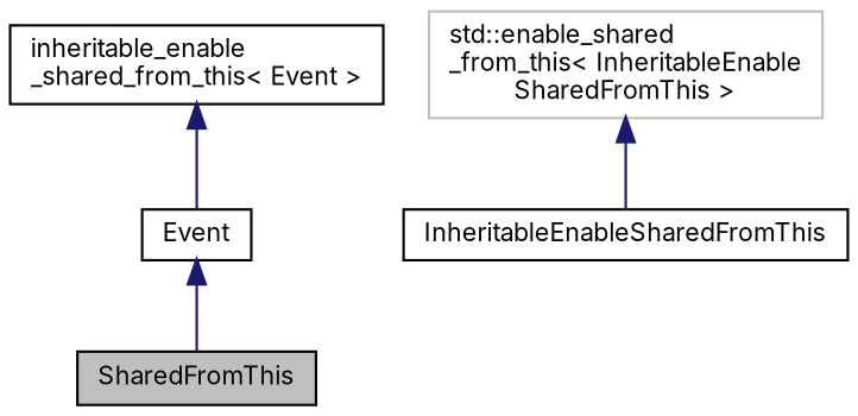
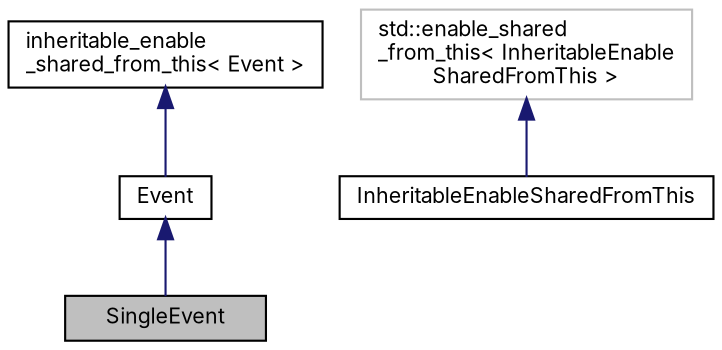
  digraph {
    fontname=Inter
    node [color=black fillcolor=white fontname=Inter fontsize=10 shape=record style=filled]
    edge [color=midnightblue dir=back fontname=Inter fontsize=10 labelfontname=Helvetica labelfontsize=10 style=solid]
-   n1 [fillcolor=grey75 fontcolor=black height=0.2 label=SharedFromThis width=0.4]
+   n1 [fillcolor=grey75 fontcolor=black height=0.2 label=SingleEvent width=0.4]
    n2 [height=0.2 label=Event width=0.4]
    n3 [height=0.2 label="inheritable_enable\l_shared_from_this\< Event \>" width=0.4]
    n4 [height=0.2 label=InheritableEnableSharedFromThis width=0.4]
    n5 [color=grey75 height=0.2 label="std::enable_shared\l_from_this\< InheritableEnable\lSharedFromThis \>" width=0.4]
    n2 -> n1
    n3 -> n2
    n5 -> n4
  }
